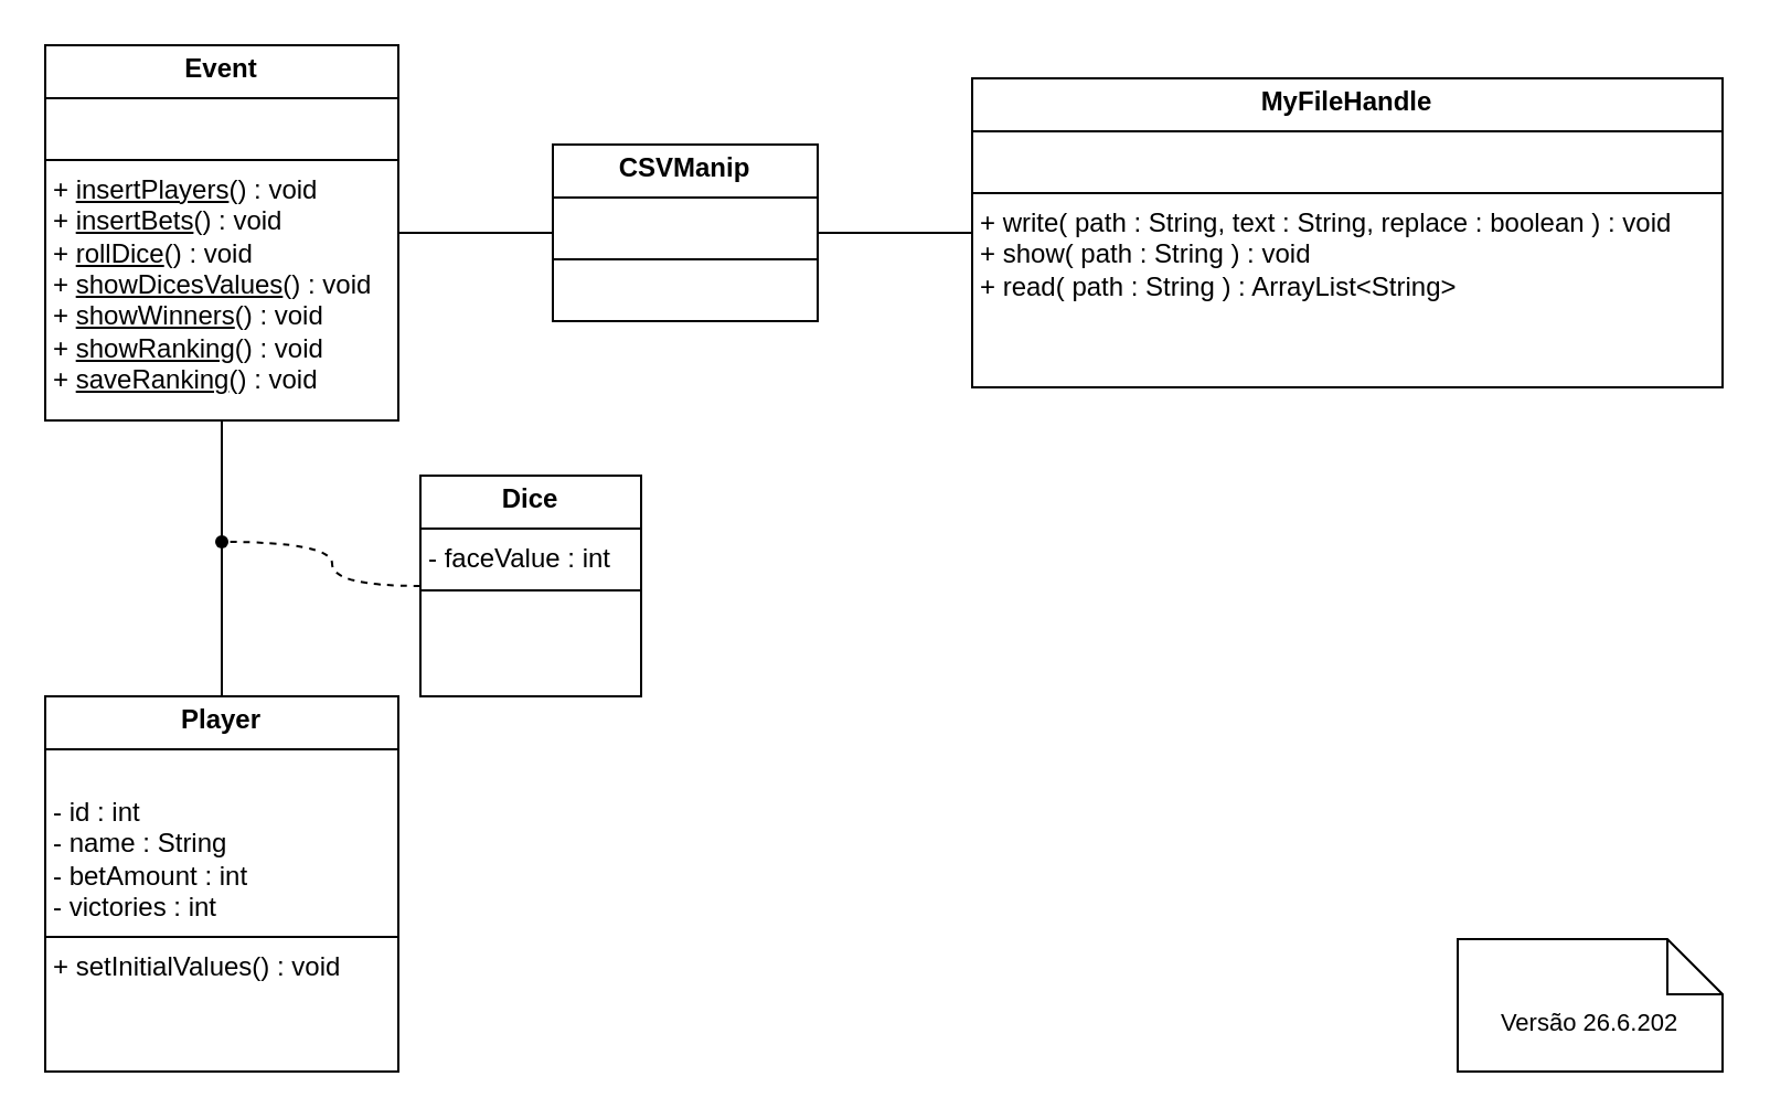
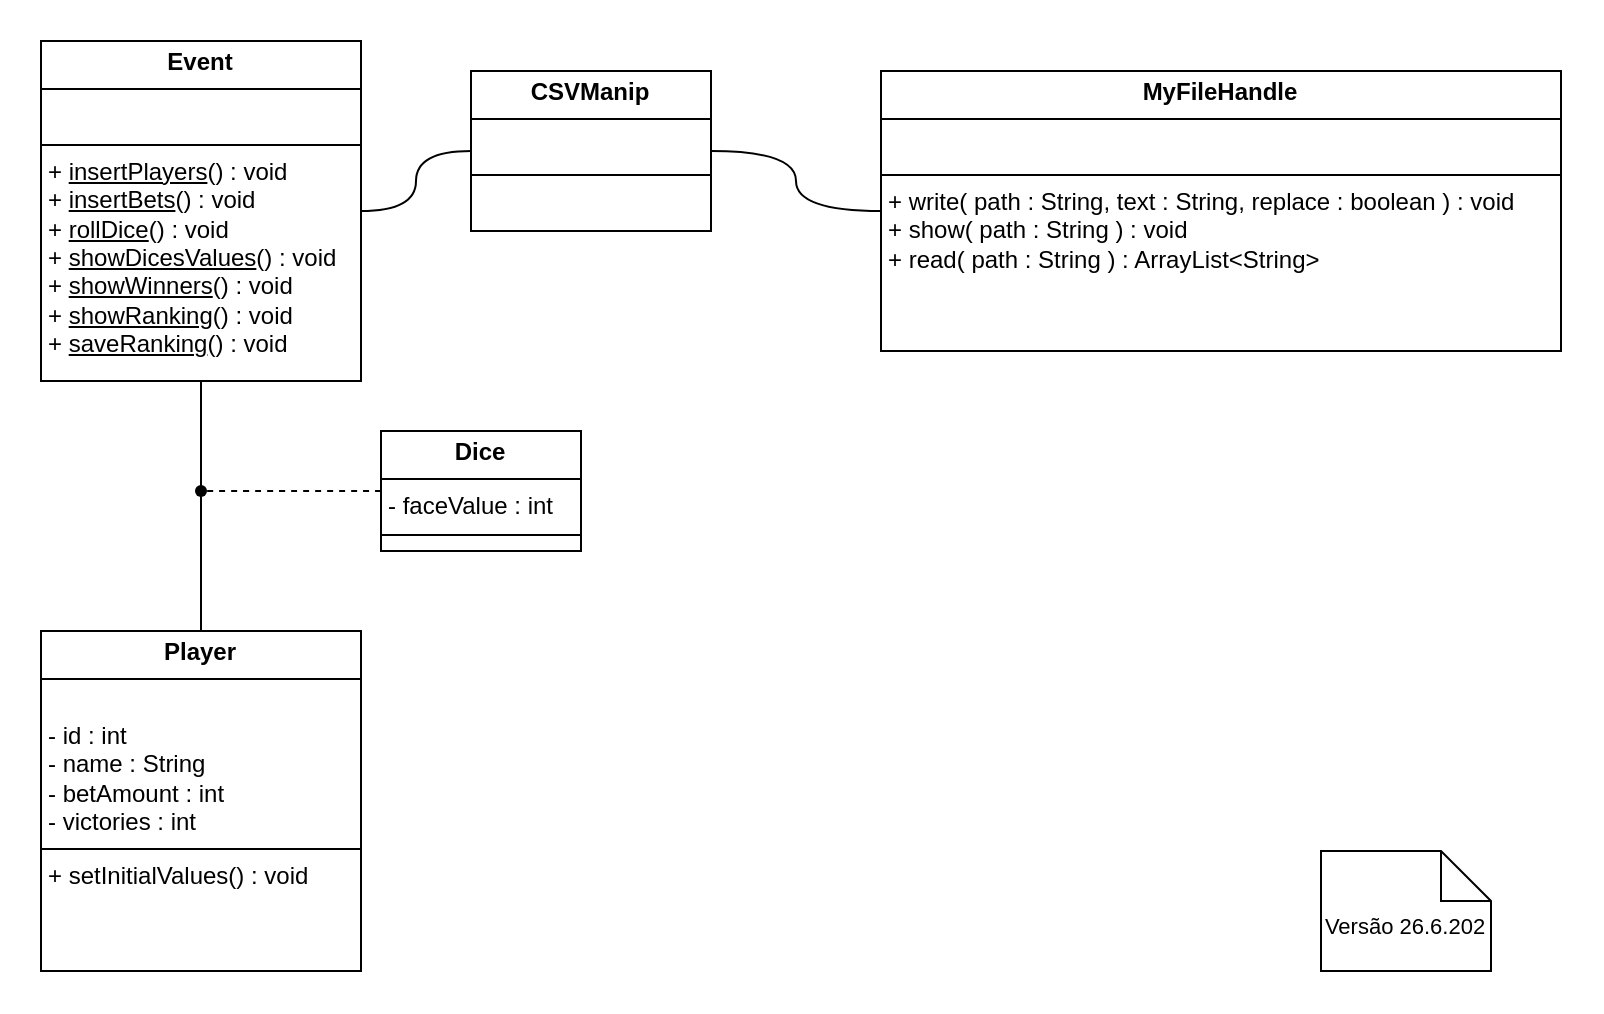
  <mxCell id="0" />
  <mxCell id="1" parent="0" />
  <mxCell id="2" value="&lt;p style=&quot;margin:0px;margin-top:4px;text-align:center;&quot;&gt;&lt;b&gt;MyFileHandle&lt;/b&gt;&lt;/p&gt;&lt;hr size=&quot;1&quot; style=&quot;border-style:solid;&quot;&gt;&lt;p style=&quot;margin:0px;margin-left:4px;&quot;&gt;&lt;br&gt;&lt;/p&gt;&lt;hr size=&quot;1&quot; style=&quot;border-style:solid;&quot;&gt;&lt;p style=&quot;margin:0px;margin-left:4px;&quot;&gt;+ write( path : String, text : String, replace : boolean ) : void&lt;/p&gt;&lt;p style=&quot;margin:0px;margin-left:4px;&quot;&gt;+ show( path : String ) : void&lt;/p&gt;&lt;p style=&quot;margin:0px;margin-left:4px;&quot;&gt;+ read( path : String ) : ArrayList&amp;lt;String&amp;gt;&lt;/p&gt;" style="verticalAlign=top;align=left;overflow=fill;html=1;whiteSpace=wrap;" vertex="1" parent="1"><mxGeometry x="440" y="35" width="340" height="140" as="geometry" /></mxCell>
  <mxCell id="3" value="" style="edgeStyle=orthogonalEdgeStyle;shape=connector;curved=1;rounded=0;orthogonalLoop=1;jettySize=auto;html=1;strokeColor=default;align=center;verticalAlign=middle;fontFamily=Helvetica;fontSize=11;fontColor=default;labelBackgroundColor=default;startFill=0;endArrow=none;dashed=1;" edge="1" parent="1" source="4" target="12"><mxGeometry relative="1" as="geometry" /></mxCell>
- <mxCell id="4" value="&lt;p style=&quot;margin:0px;margin-top:4px;text-align:center;&quot;&gt;&lt;b&gt;Dice&lt;/b&gt;&lt;/p&gt;&lt;hr size=&quot;1&quot; style=&quot;border-style:solid;&quot;&gt;&lt;p style=&quot;margin:0px;margin-left:4px;&quot;&gt;- faceValue : int&lt;/p&gt;&lt;hr size=&quot;1&quot; style=&quot;border-style:solid;&quot;&gt;&lt;p style=&quot;margin:0px;margin-left:4px;&quot;&gt;&lt;br&gt;&lt;/p&gt;" style="verticalAlign=top;align=left;overflow=fill;html=1;whiteSpace=wrap;" vertex="1" parent="1"><mxGeometry x="190" y="215" width="100" height="100" as="geometry" /></mxCell>
+ <mxCell id="4" value="&lt;p style=&quot;margin:0px;margin-top:4px;text-align:center;&quot;&gt;&lt;b&gt;Dice&lt;/b&gt;&lt;/p&gt;&lt;hr size=&quot;1&quot; style=&quot;border-style:solid;&quot;&gt;&lt;p style=&quot;margin:0px;margin-left:4px;&quot;&gt;- faceValue : int&lt;/p&gt;&lt;hr size=&quot;1&quot; style=&quot;border-style:solid;&quot;&gt;&lt;p style=&quot;margin:0px;margin-left:4px;&quot;&gt;&lt;br&gt;&lt;/p&gt;" style="verticalAlign=top;align=left;overflow=fill;html=1;whiteSpace=wrap;" vertex="1" parent="1"><mxGeometry x="190" y="215" width="100" height="60" as="geometry" /></mxCell>
  <mxCell id="5" value="&lt;p style=&quot;margin:0px;margin-top:4px;text-align:center;&quot;&gt;&lt;b&gt;Event&lt;/b&gt;&lt;/p&gt;&lt;hr size=&quot;1&quot; style=&quot;border-style:solid;&quot;&gt;&lt;p style=&quot;margin:0px;margin-left:4px;&quot;&gt;&lt;br&gt;&lt;/p&gt;&lt;hr size=&quot;1&quot; style=&quot;border-style:solid;&quot;&gt;&lt;p style=&quot;margin:0px;margin-left:4px;&quot;&gt;+ &lt;u&gt;insertPlayers&lt;/u&gt;() : void&lt;/p&gt;&lt;p style=&quot;margin:0px;margin-left:4px;&quot;&gt;+&amp;nbsp;&lt;span style=&quot;background-color: transparent;&quot;&gt;&lt;u&gt;insertBets&lt;/u&gt;()&lt;/span&gt;&lt;span style=&quot;background-color: transparent; color: light-dark(rgb(0, 0, 0), rgb(255, 255, 255));&quot;&gt;&amp;nbsp;&lt;/span&gt;&lt;span style=&quot;background-color: transparent; color: light-dark(rgb(0, 0, 0), rgb(255, 255, 255));&quot;&gt;: void&lt;/span&gt;&lt;/p&gt;&lt;p style=&quot;margin:0px;margin-left:4px;&quot;&gt;+ &lt;u&gt;rollDice&lt;/u&gt;()&lt;span style=&quot;background-color: transparent; color: light-dark(rgb(0, 0, 0), rgb(255, 255, 255));&quot;&gt;&amp;nbsp;&lt;/span&gt;&lt;span style=&quot;background-color: transparent; color: light-dark(rgb(0, 0, 0), rgb(255, 255, 255));&quot;&gt;: void&lt;/span&gt;&lt;/p&gt;&lt;p style=&quot;margin:0px;margin-left:4px;&quot;&gt;+ &lt;u&gt;showDicesValues&lt;/u&gt;()&lt;span style=&quot;background-color: transparent; color: light-dark(rgb(0, 0, 0), rgb(255, 255, 255));&quot;&gt;&amp;nbsp;&lt;/span&gt;&lt;span style=&quot;background-color: transparent; color: light-dark(rgb(0, 0, 0), rgb(255, 255, 255));&quot;&gt;: void&lt;/span&gt;&lt;/p&gt;&lt;p style=&quot;margin:0px;margin-left:4px;&quot;&gt;+ &lt;u&gt;showWinners&lt;/u&gt;()&lt;span style=&quot;background-color: transparent; color: light-dark(rgb(0, 0, 0), rgb(255, 255, 255));&quot;&gt;&amp;nbsp;&lt;/span&gt;&lt;span style=&quot;background-color: transparent; color: light-dark(rgb(0, 0, 0), rgb(255, 255, 255));&quot;&gt;: void&lt;/span&gt;&lt;/p&gt;&lt;p style=&quot;margin:0px;margin-left:4px;&quot;&gt;+ &lt;u&gt;showRanking&lt;/u&gt;()&lt;span style=&quot;background-color: transparent; color: light-dark(rgb(0, 0, 0), rgb(255, 255, 255));&quot;&gt;&amp;nbsp;&lt;/span&gt;&lt;span style=&quot;background-color: transparent; color: light-dark(rgb(0, 0, 0), rgb(255, 255, 255));&quot;&gt;: void&lt;/span&gt;&lt;/p&gt;&lt;p style=&quot;margin:0px;margin-left:4px;&quot;&gt;+ &lt;u&gt;saveRanking&lt;/u&gt;()&lt;span style=&quot;background-color: transparent; color: light-dark(rgb(0, 0, 0), rgb(255, 255, 255));&quot;&gt;&amp;nbsp;&lt;/span&gt;&lt;span style=&quot;background-color: transparent; color: light-dark(rgb(0, 0, 0), rgb(255, 255, 255));&quot;&gt;: void&lt;/span&gt;&lt;/p&gt;" style="verticalAlign=top;align=left;overflow=fill;html=1;whiteSpace=wrap;" vertex="1" parent="1"><mxGeometry x="20" y="20" width="160" height="170" as="geometry" /></mxCell>
  <mxCell id="6" value="" style="edgeStyle=orthogonalEdgeStyle;rounded=0;orthogonalLoop=1;jettySize=auto;html=1;endArrow=none;startFill=0;curved=1;" edge="1" parent="1" source="12" target="5"><mxGeometry relative="1" as="geometry" /></mxCell>
  <mxCell id="7" value="&lt;p style=&quot;margin:0px;margin-top:4px;text-align:center;&quot;&gt;&lt;b&gt;Player&lt;/b&gt;&lt;/p&gt;&lt;hr size=&quot;1&quot; style=&quot;border-style:solid;&quot;&gt;&lt;p style=&quot;margin:0px;margin-left:4px;&quot;&gt;&lt;span style=&quot;background-color: transparent; color: light-dark(rgb(0, 0, 0), rgb(255, 255, 255));&quot;&gt;&lt;br&gt;&lt;/span&gt;&lt;/p&gt;&lt;p style=&quot;margin:0px;margin-left:4px;&quot;&gt;&lt;span style=&quot;background-color: transparent; color: light-dark(rgb(0, 0, 0), rgb(255, 255, 255));&quot;&gt;- id : int&lt;/span&gt;&lt;/p&gt;&lt;p style=&quot;margin:0px;margin-left:4px;&quot;&gt;- name : String&lt;/p&gt;&lt;p style=&quot;margin:0px;margin-left:4px;&quot;&gt;- betAmount : int&lt;/p&gt;&lt;p style=&quot;margin:0px;margin-left:4px;&quot;&gt;- victories : int&lt;/p&gt;&lt;hr size=&quot;1&quot; style=&quot;border-style:solid;&quot;&gt;&lt;p style=&quot;margin:0px;margin-left:4px;&quot;&gt;+ setInitialValues() : void&lt;/p&gt;" style="verticalAlign=top;align=left;overflow=fill;html=1;whiteSpace=wrap;" vertex="1" parent="1"><mxGeometry x="20" y="315" width="160" height="170" as="geometry" /></mxCell>
  <mxCell id="8" value="" style="edgeStyle=orthogonalEdgeStyle;rounded=0;orthogonalLoop=1;jettySize=auto;html=1;endArrow=none;startFill=0;curved=1;" edge="1" parent="1" source="10" target="2"><mxGeometry relative="1" as="geometry" /></mxCell>
  <mxCell id="9" value="" style="edgeStyle=orthogonalEdgeStyle;shape=connector;curved=1;rounded=0;orthogonalLoop=1;jettySize=auto;html=1;strokeColor=default;align=center;verticalAlign=middle;fontFamily=Helvetica;fontSize=11;fontColor=default;labelBackgroundColor=default;startFill=0;endArrow=none;" edge="1" parent="1" source="10" target="5"><mxGeometry relative="1" as="geometry" /></mxCell>
- <mxCell id="10" value="&lt;p style=&quot;margin:0px;margin-top:4px;text-align:center;&quot;&gt;&lt;b&gt;CSVManip&lt;/b&gt;&lt;/p&gt;&lt;hr size=&quot;1&quot; style=&quot;border-style:solid;&quot;&gt;&lt;p style=&quot;margin:0px;margin-left:4px;&quot;&gt;&lt;br&gt;&lt;/p&gt;&lt;hr size=&quot;1&quot; style=&quot;border-style:solid;&quot;&gt;&lt;p style=&quot;margin:0px;margin-left:4px;&quot;&gt;&lt;br&gt;&lt;/p&gt;" style="verticalAlign=top;align=left;overflow=fill;html=1;whiteSpace=wrap;" vertex="1" parent="1"><mxGeometry x="250" y="65" width="120" height="80" as="geometry" /></mxCell>
+ <mxCell id="10" value="&lt;p style=&quot;margin:0px;margin-top:4px;text-align:center;&quot;&gt;&lt;b&gt;CSVManip&lt;/b&gt;&lt;/p&gt;&lt;hr size=&quot;1&quot; style=&quot;border-style:solid;&quot;&gt;&lt;p style=&quot;margin:0px;margin-left:4px;&quot;&gt;&lt;br&gt;&lt;/p&gt;&lt;hr size=&quot;1&quot; style=&quot;border-style:solid;&quot;&gt;&lt;p style=&quot;margin:0px;margin-left:4px;&quot;&gt;&lt;br&gt;&lt;/p&gt;" style="verticalAlign=top;align=left;overflow=fill;html=1;whiteSpace=wrap;" vertex="1" parent="1"><mxGeometry x="235" y="35" width="120" height="80" as="geometry" /></mxCell>
  <mxCell id="11" value="" style="edgeStyle=orthogonalEdgeStyle;rounded=0;orthogonalLoop=1;jettySize=auto;html=1;endArrow=none;startFill=0;curved=1;" edge="1" parent="1" source="7" target="12"><mxGeometry relative="1" as="geometry"><mxPoint x="100" y="315" as="sourcePoint" /><mxPoint x="100" y="190" as="targetPoint" /></mxGeometry></mxCell>
  <mxCell id="12" value="" style="shape=waypoint;sketch=0;size=6;pointerEvents=1;points=[];fillColor=default;resizable=0;rotatable=0;perimeter=centerPerimeter;snapToPoint=1;align=left;verticalAlign=top;" vertex="1" parent="1"><mxGeometry x="90" y="235" width="20" height="20" as="geometry" /></mxCell>
- <mxCell id="13" value="Versão 26.6.202" style="shape=note2;boundedLbl=1;whiteSpace=wrap;html=1;size=25;verticalAlign=top;align=center;fontFamily=Helvetica;fontSize=11;fontColor=default;labelBackgroundColor=default;" vertex="1" parent="1"><mxGeometry x="660" y="425" width="120" height="60" as="geometry" /></mxCell>
+ <mxCell id="13" value="Versão 26.6.202" style="shape=note2;boundedLbl=1;whiteSpace=wrap;html=1;size=25;verticalAlign=top;align=center;fontFamily=Helvetica;fontSize=11;fontColor=default;labelBackgroundColor=default;" vertex="1" parent="1"><mxGeometry x="660" y="425" width="85" height="60" as="geometry" /></mxCell>
